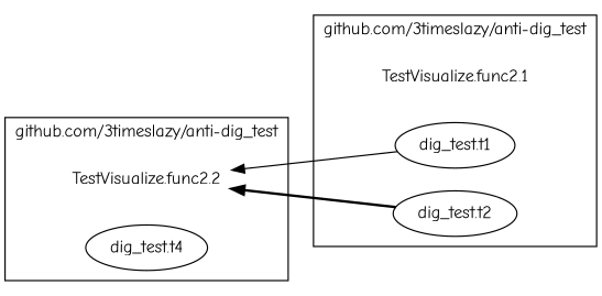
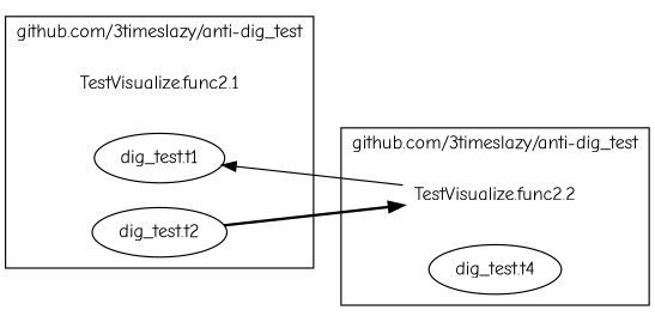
  digraph {
    compound=true
    fontname="Comic Neue"
    rankdir=RL
    node [fontname="Comic Neue"]
    edge [fontname="Comic Neue"]
    n1 [label="TestVisualize.func2.2" shape=plaintext]
    n2 [label="dig_test.t4"]
    n3 [label="TestVisualize.func2.1" shape=plaintext]
    n4 [label="dig_test.t1"]
    n5 [label="dig_test.t2"]
    subgraph cluster_1 {
      label="github.com/3timeslazy/anti-dig_test"
      n1
      n2
    }
    subgraph cluster_2 {
      label="github.com/3timeslazy/anti-dig_test"
      n3
      n4
      n5
    }
-   n4 -> n1 [style=solid]
+   n1 -> n4 [style=solid]
    n5 -> n1 [style=bold]
  }
